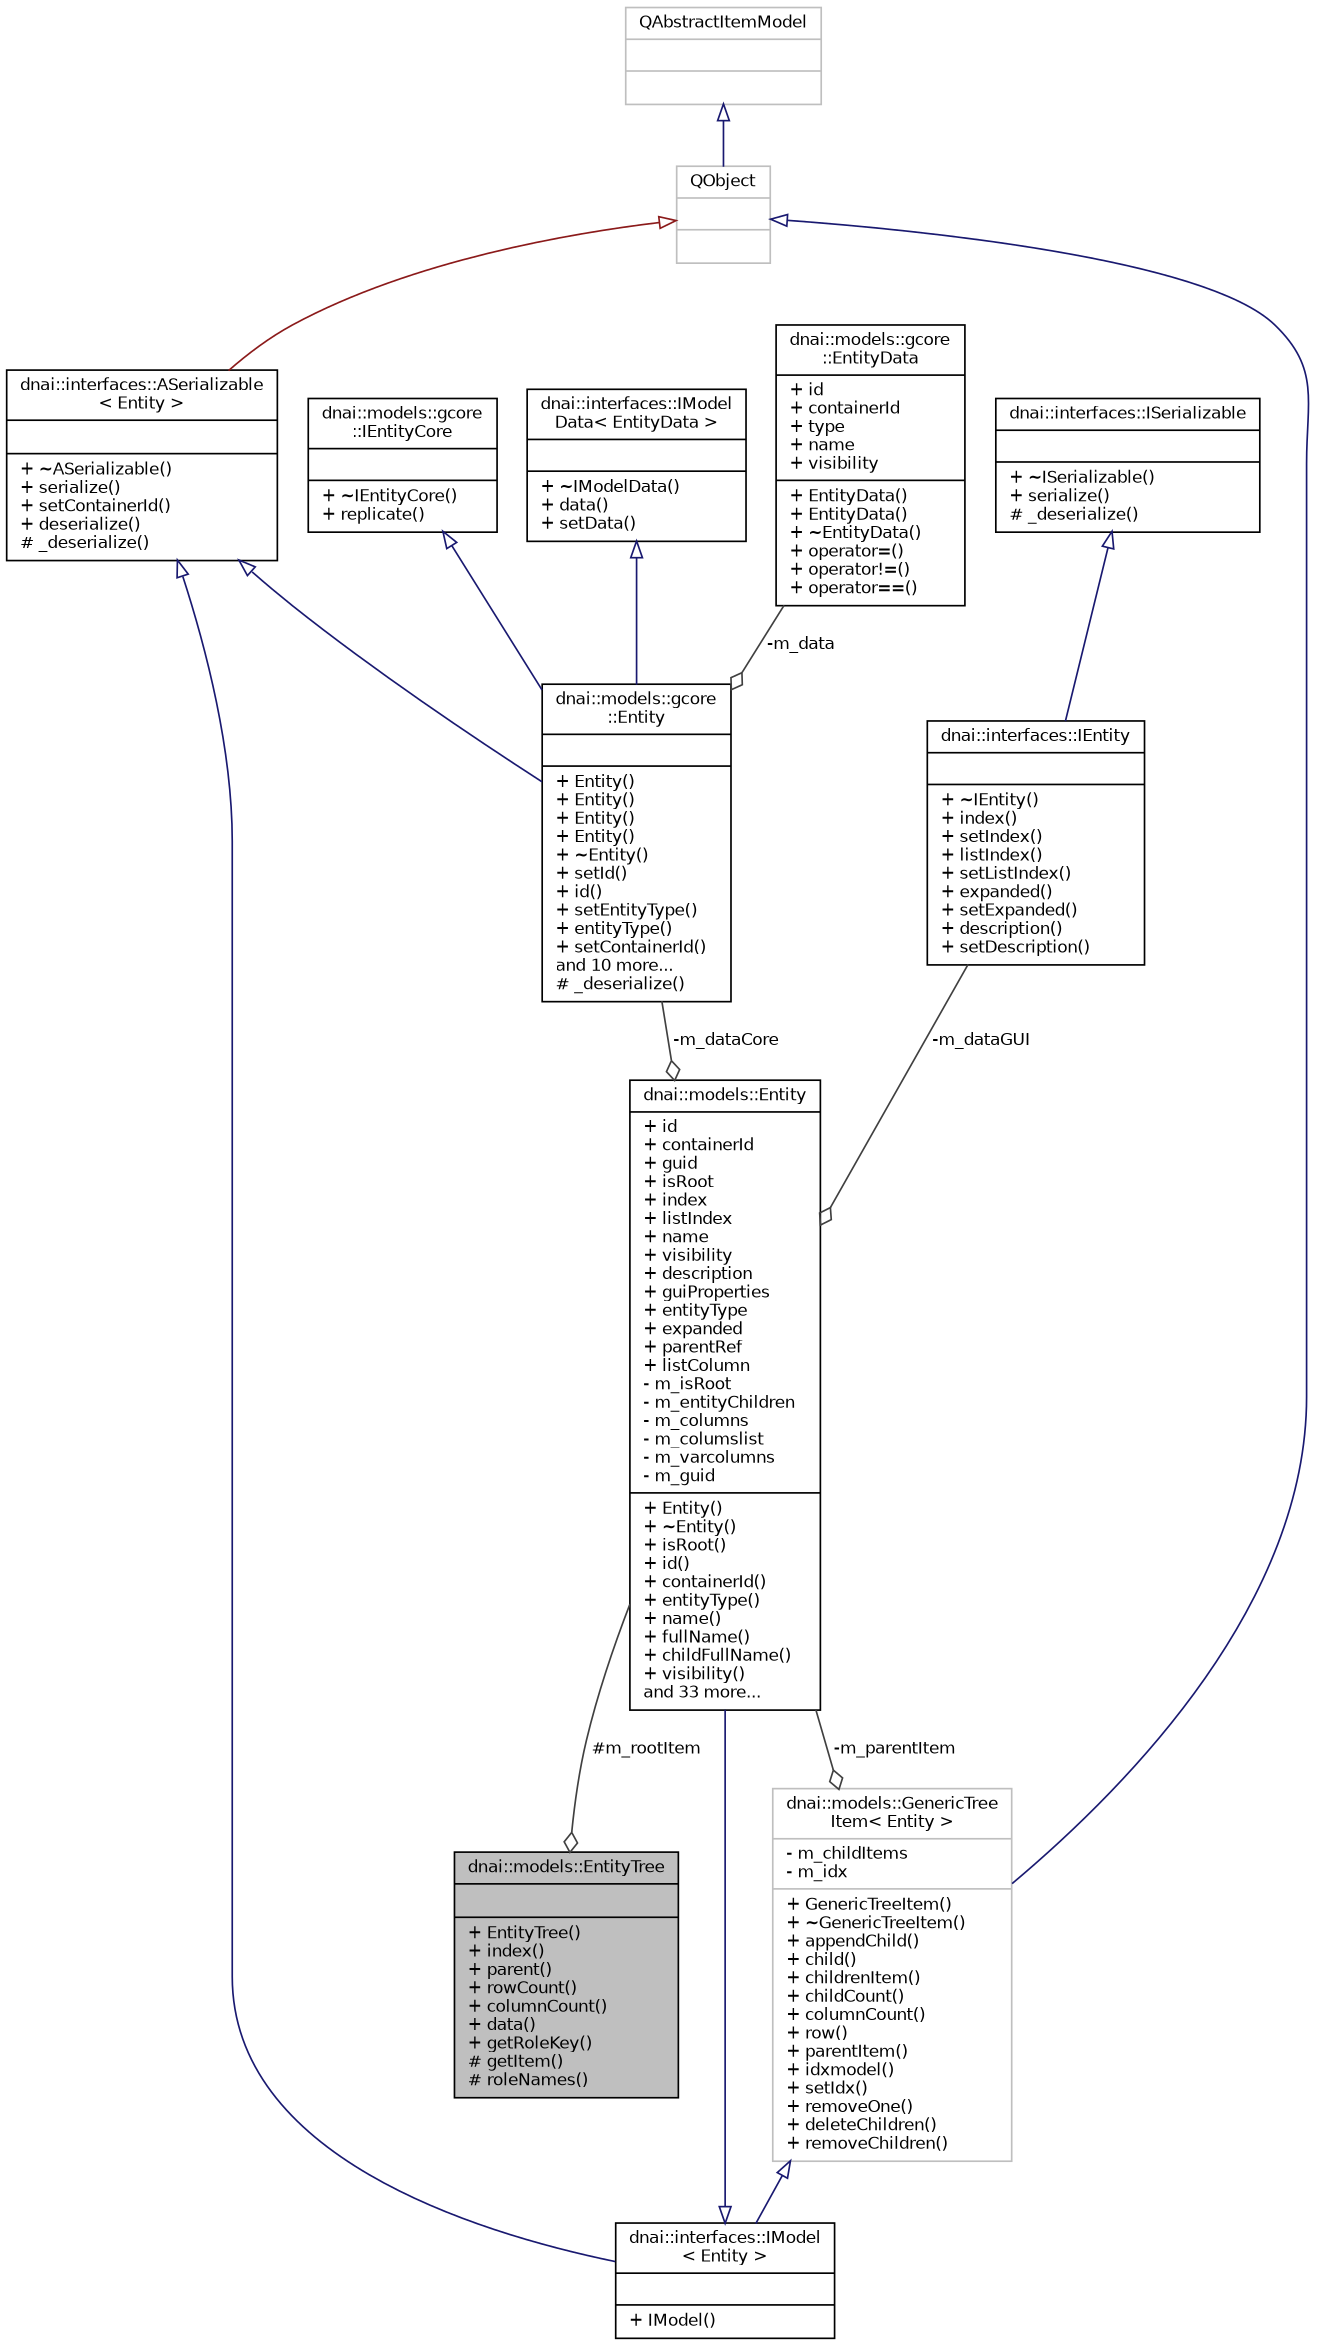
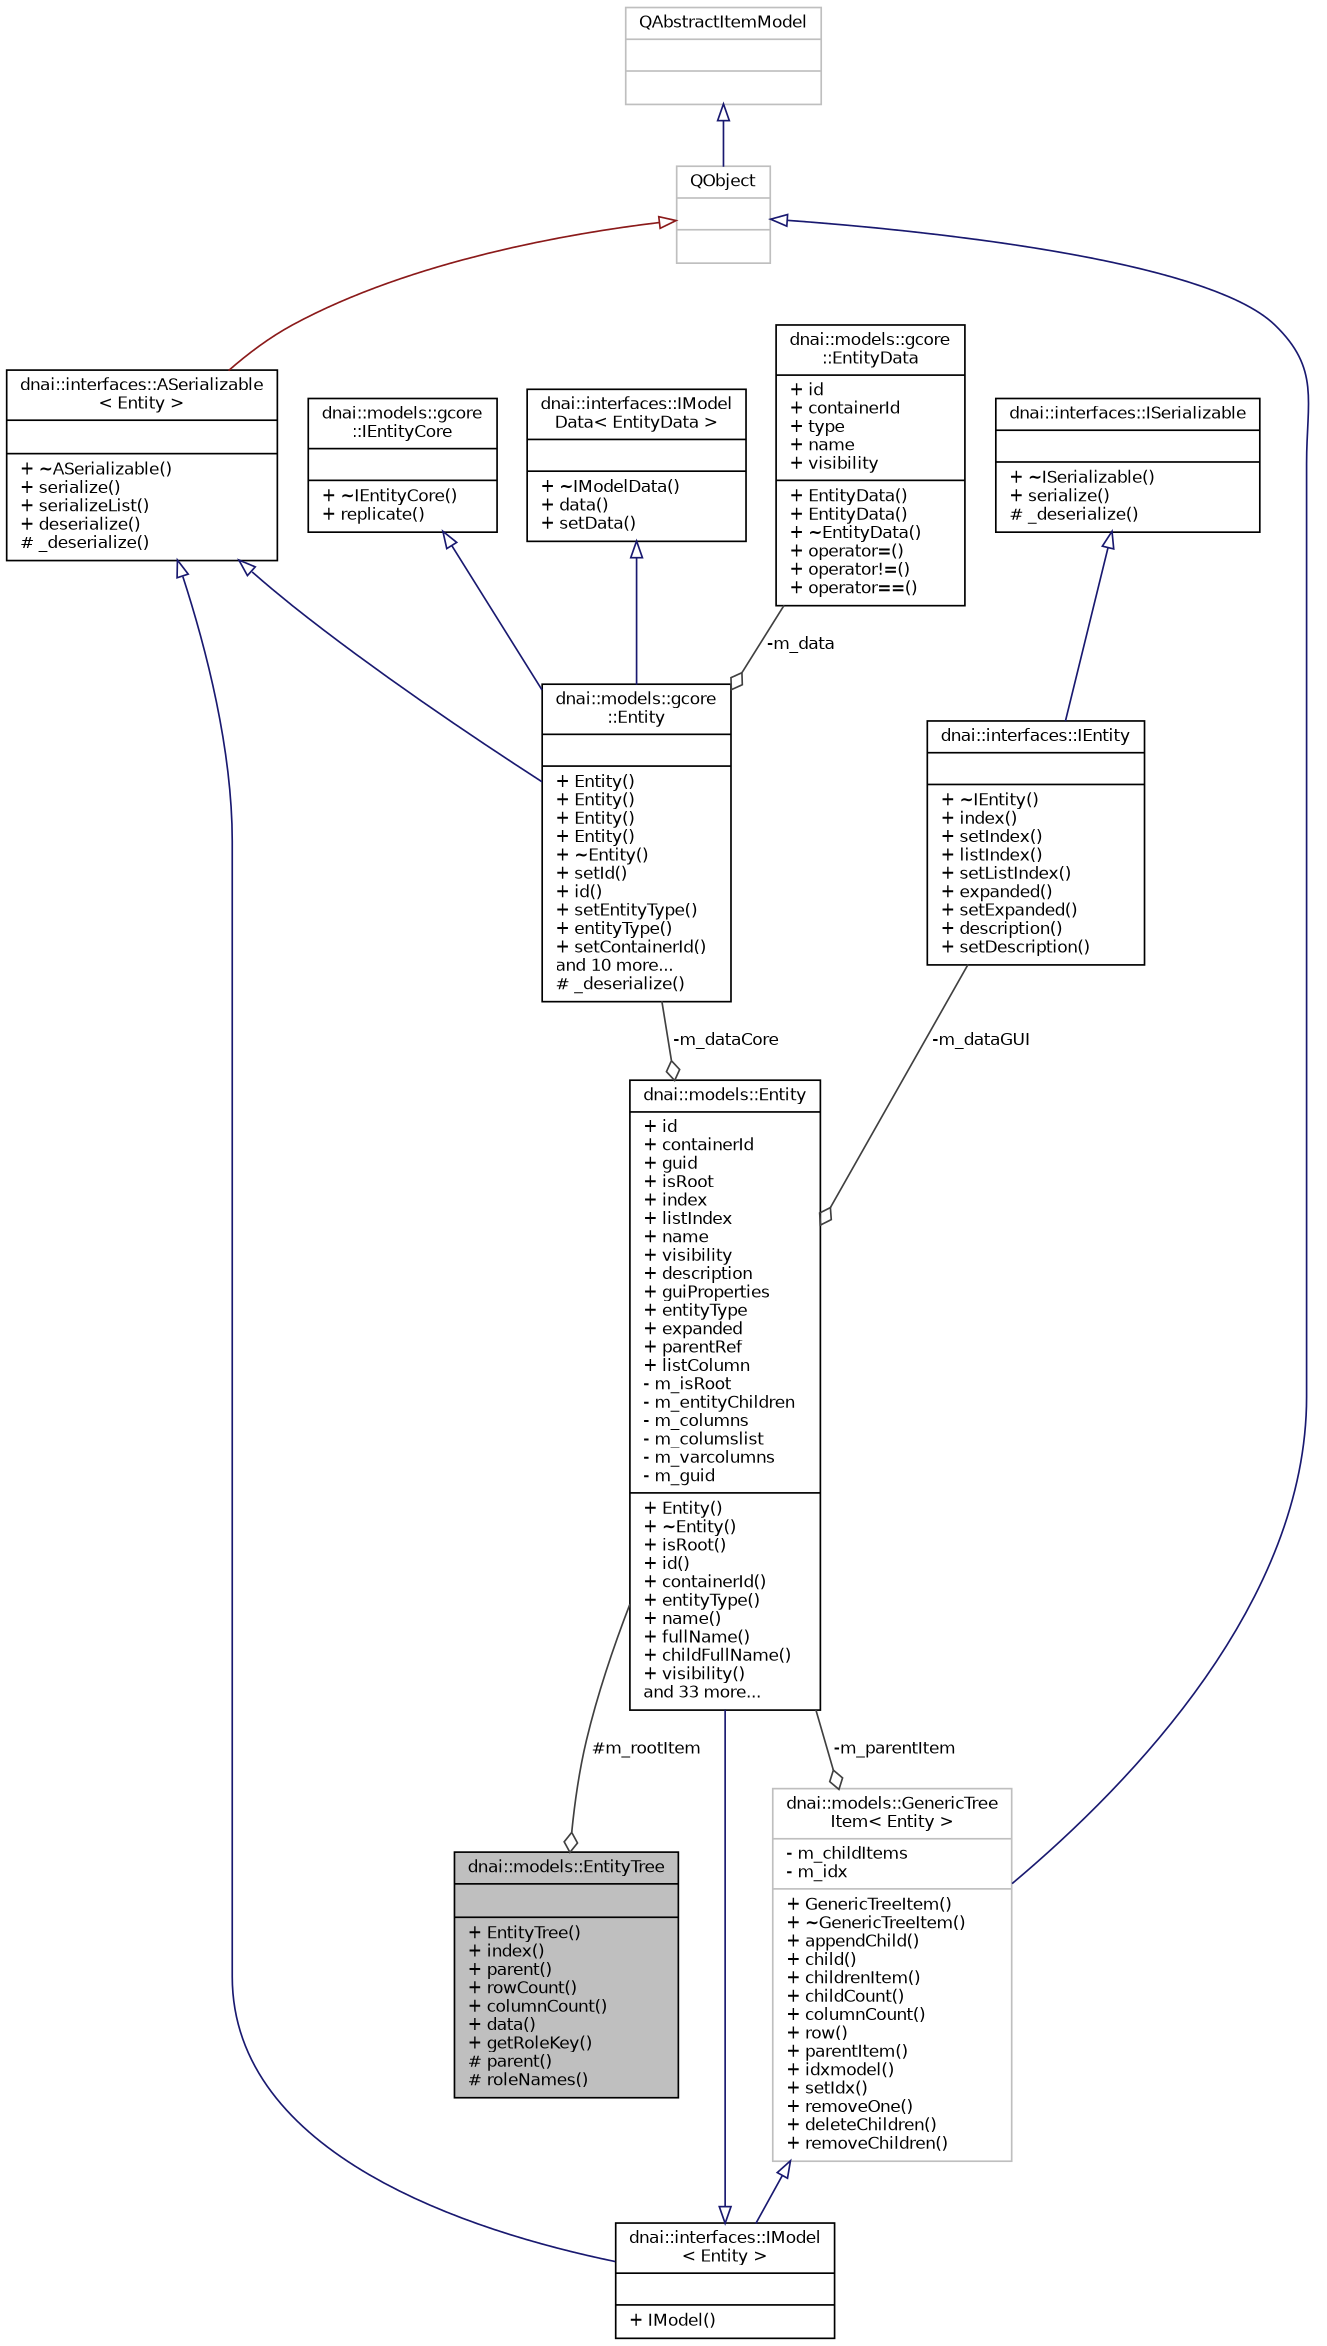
  digraph {
    node [color=black fillcolor=white fontname=Helvetica fontsize=10 shape=record style=filled]
    edge [arrowtail=onormal color=midnightblue dir=back fontname=Helvetica fontsize=10 labelfontname=Helvetica labelfontsize=10 style=solid]
-   n1 [fillcolor=grey75 fontcolor=black height=0.2 label="{dnai::models::EntityTree\n||+ EntityTree()\l+ index()\l+ parent()\l+ rowCount()\l+ columnCount()\l+ data()\l+ getRoleKey()\l# getItem()\l# roleNames()\l}" width=0.4]
+   n1 [fillcolor=grey75 fontcolor=black height=0.2 label="{dnai::models::EntityTree\n||+ EntityTree()\l+ index()\l+ parent()\l+ rowCount()\l+ columnCount()\l+ data()\l+ getRoleKey()\l# parent()\l# roleNames()\l}" width=0.4]
    n2 [color=grey75 height=0.2 label="{QAbstractItemModel\n||}" width=0.4]
    n3 [color=grey75 height=0.2 label="{QObject\n||}" width=0.4]
    n4 [height=0.2 label="{dnai::models::Entity\n|+ id\l+ containerId\l+ guid\l+ isRoot\l+ index\l+ listIndex\l+ name\l+ visibility\l+ description\l+ guiProperties\l+ entityType\l+ expanded\l+ parentRef\l+ listColumn\l- m_isRoot\l- m_entityChildren\l- m_columns\l- m_columslist\l- m_varcolumns\l- m_guid\l|+ Entity()\l+ ~Entity()\l+ isRoot()\l+ id()\l+ containerId()\l+ entityType()\l+ name()\l+ fullName()\l+ childFullName()\l+ visibility()\land 33 more...\l}" width=0.4]
    n5 [color=grey75 height=0.2 label="{dnai::models::GenericTree\lItem\< Entity \>\n|- m_childItems\l- m_idx\l|+ GenericTreeItem()\l+ ~GenericTreeItem()\l+ appendChild()\l+ child()\l+ childrenItem()\l+ childCount()\l+ columnCount()\l+ row()\l+ parentItem()\l+ idxmodel()\l+ setIdx()\l+ removeOne()\l+ deleteChildren()\l+ removeChildren()\l}" width=0.4]
    n6 [height=0.2 label="{dnai::interfaces::IModel\l\< Entity \>\n||+ IModel()\l}" width=0.4]
-   n7 [height=0.2 label="{dnai::interfaces::ASerializable\l\< Entity \>\n||+ ~ASerializable()\l+ serialize()\l+ setContainerId()\l+ deserialize()\l# _deserialize()\l}" width=0.4]
+   n7 [height=0.2 label="{dnai::interfaces::ASerializable\l\< Entity \>\n||+ ~ASerializable()\l+ serialize()\l+ serializeList()\l+ deserialize()\l# _deserialize()\l}" width=0.4]
    n8 [height=0.2 label="{dnai::models::gcore\l::Entity\n||+ Entity()\l+ Entity()\l+ Entity()\l+ Entity()\l+ ~Entity()\l+ setId()\l+ id()\l+ setEntityType()\l+ entityType()\l+ setContainerId()\land 10 more...\l# _deserialize()\l}" width=0.4]
    n9 [height=0.2 label="{dnai::interfaces::ISerializable\n||+ ~ISerializable()\l+ serialize()\l# _deserialize()\l}" width=0.4]
    n10 [height=0.2 label="{dnai::interfaces::IEntity\n||+ ~IEntity()\l+ index()\l+ setIndex()\l+ listIndex()\l+ setListIndex()\l+ expanded()\l+ setExpanded()\l+ description()\l+ setDescription()\l}" width=0.4]
    n11 [height=0.2 label="{dnai::models::gcore\l::IEntityCore\n||+ ~IEntityCore()\l+ replicate()\l}" width=0.4]
    n12 [height=0.2 label="{dnai::interfaces::IModel\lData\< EntityData \>\n||+ ~IModelData()\l+ data()\l+ setData()\l}" width=0.4]
    n13 [height=0.2 label="{dnai::models::gcore\l::EntityData\n|+ id\l+ containerId\l+ type\l+ name\l+ visibility\l|+ EntityData()\l+ EntityData()\l+ ~EntityData()\l+ operator=()\l+ operator!=()\l+ operator==()\l}" width=0.4]
    n2 -> n3
    n3 -> n5
    n3 -> n7 [color=firebrick4]
    n4 -> n1 [arrowhead=odiamond color=grey25 label=" #m_rootItem" arrowtail="" dir=""]
    n4 -> n5 [arrowhead=odiamond color=grey25 label=" -m_parentItem" arrowtail="" dir=""]
    n5 -> n6
    n6 -> n4
    n7 -> n6
    n7 -> n8
    n8 -> n4 [arrowhead=odiamond color=grey25 label=" -m_dataCore" arrowtail="" dir=""]
    n9 -> n10
    n10 -> n4 [arrowhead=odiamond color=grey25 label=" -m_dataGUI" arrowtail="" dir=""]
    n11 -> n8
    n12 -> n8
    n13 -> n8 [arrowhead=odiamond color=grey25 label=" -m_data" arrowtail="" dir=""]
  }
